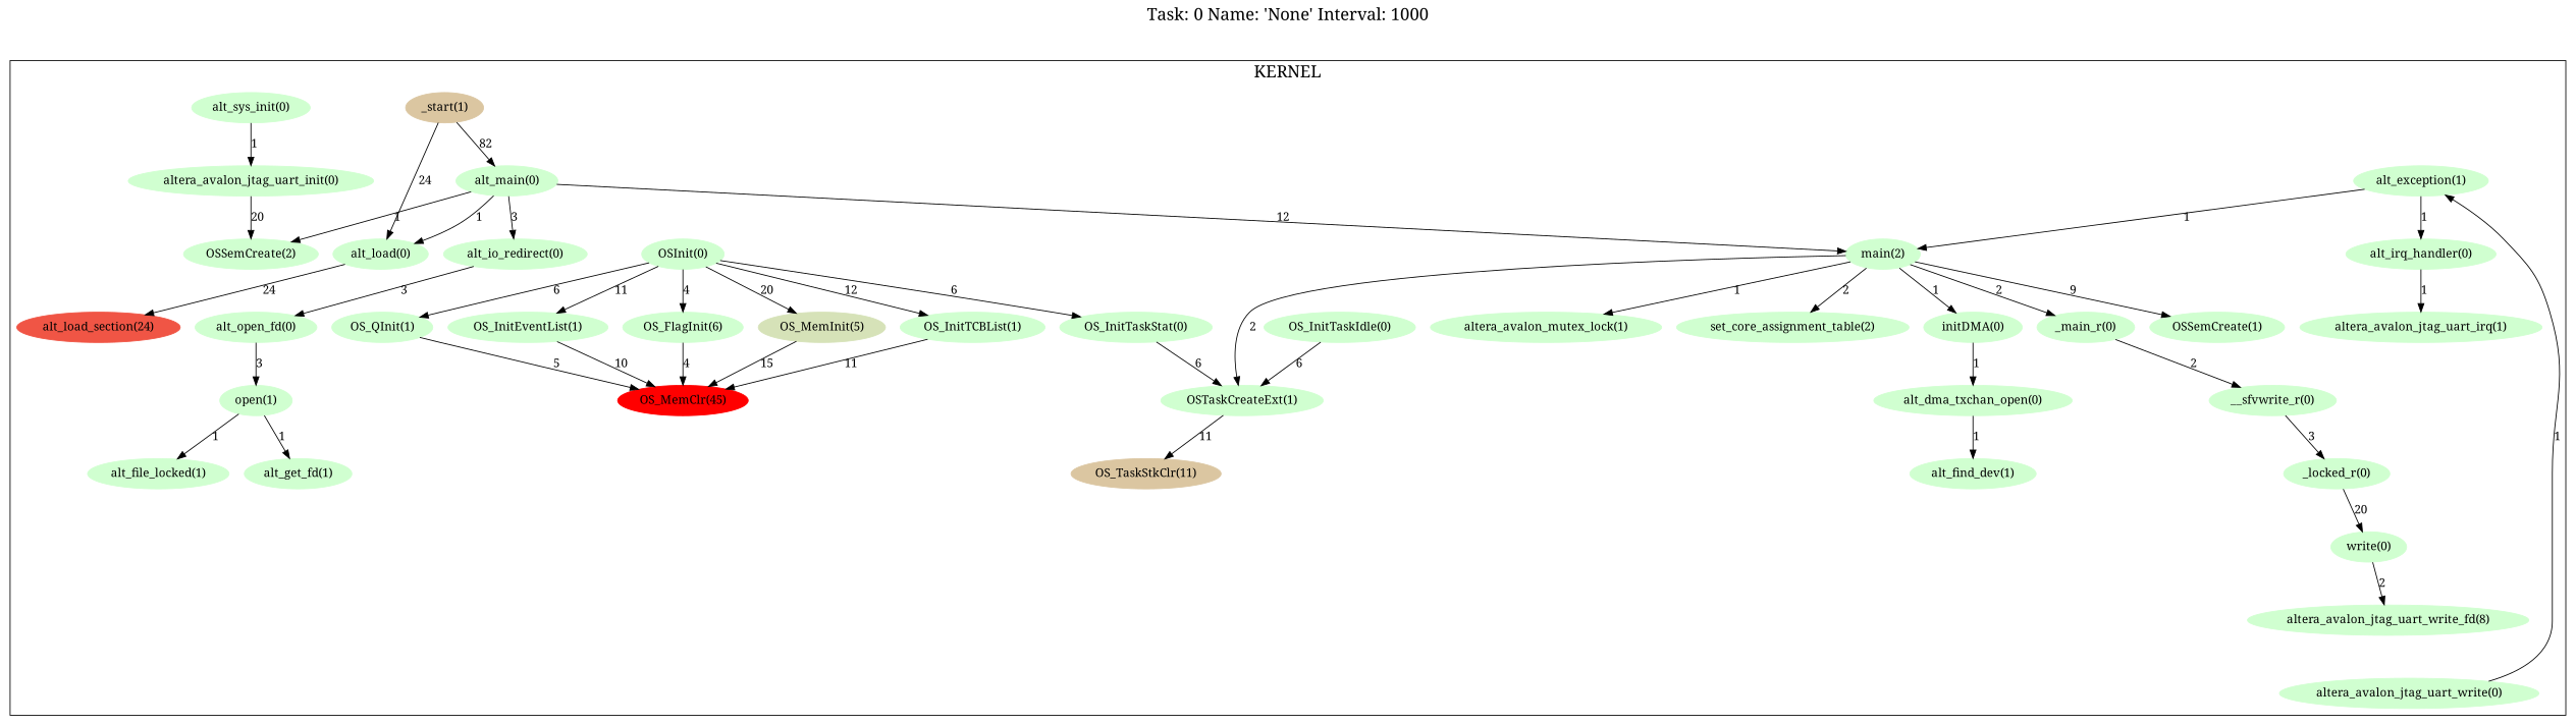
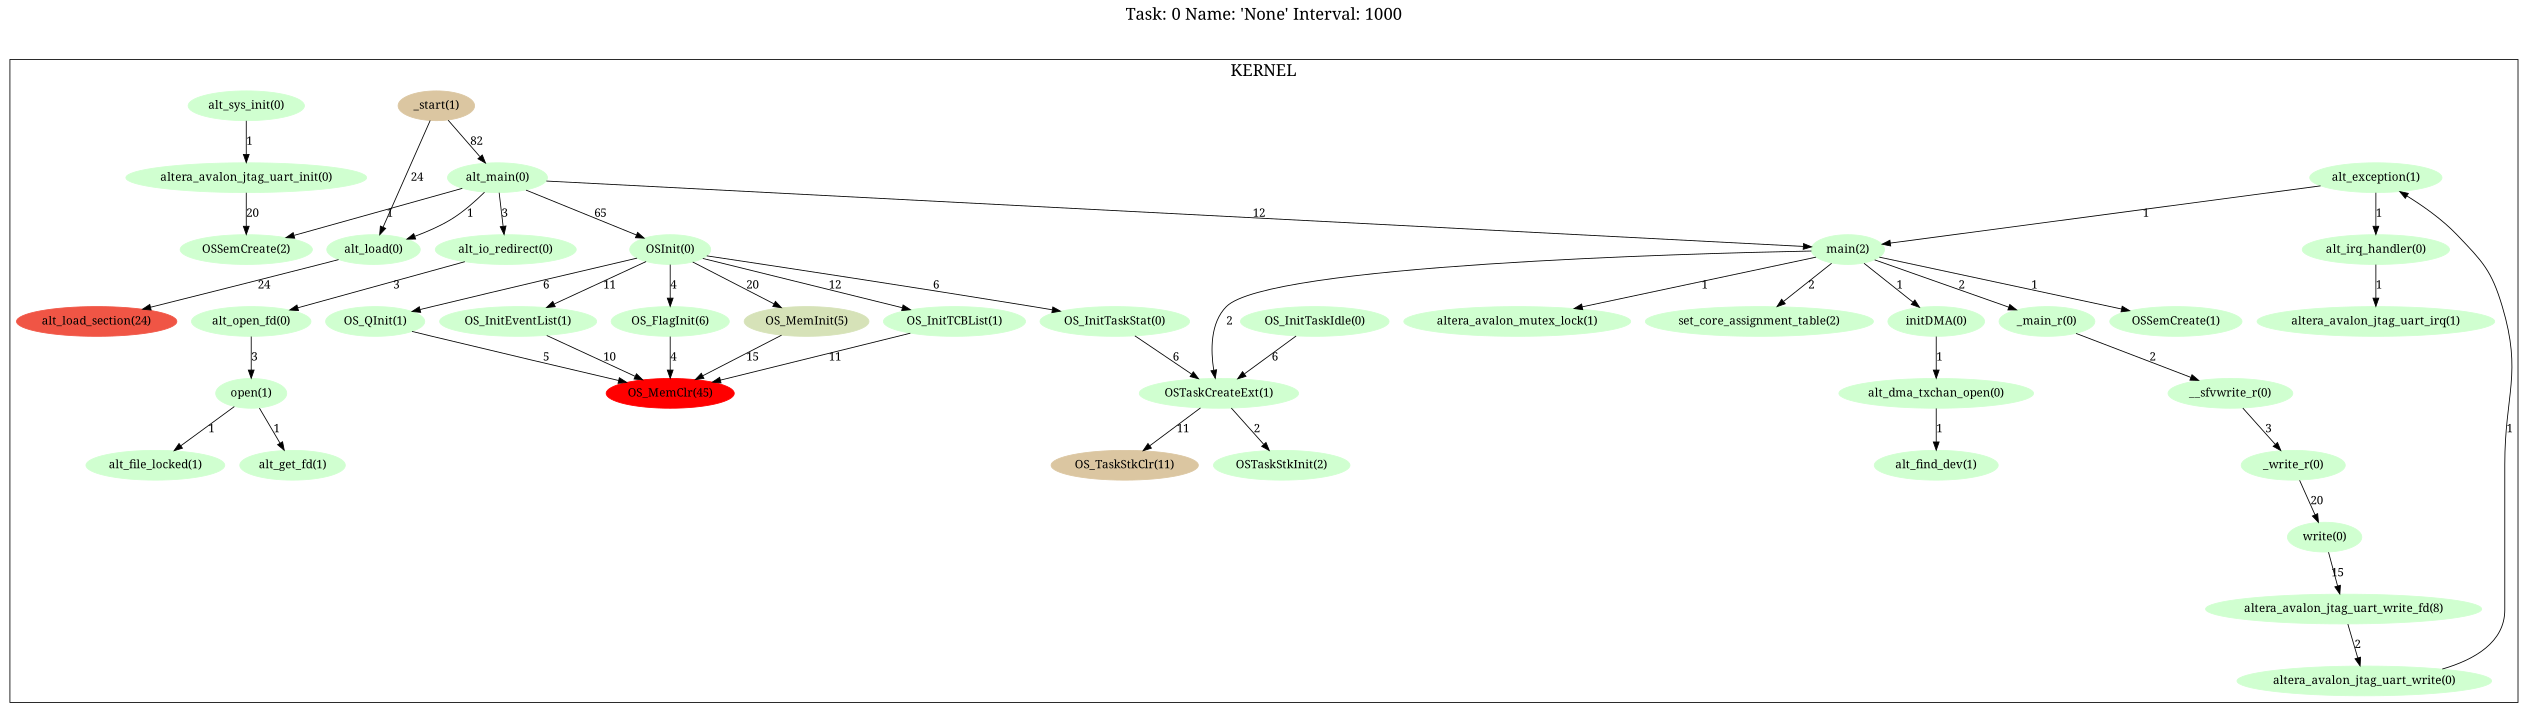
  digraph {
    fontname="Noto Serif"
    fontsize=20
    label="Task: 0 Name: 'None' Interval: 1000"
    labelloc=t
    node [color="#d0ffd0" fontname="Noto Serif" style=filled]
    edge [fontname="Noto Serif"]
    n1 [label="alt_exception(1)"]
    n2 [label="alt_irq_handler(0)"]
    n3 [label="altera_avalon_jtag_uart_irq(1)"]
    n4 [color="#dbc6a1" label="_start(1)"]
    n5 [label="alt_load(0)"]
    n6 [label="alt_main(0)"]
    n7 [color="#f05545" label="alt_load_section(24)"]
    n8 [label="main(2)"]
    n9 [label="OSInit(0)"]
    n10 [label="OSSemCreate(2)"]
    n11 [label="alt_sys_init(0)"]
    n12 [label="alt_io_redirect(0)"]
    n13 [label="OSSemCreate(1)"]
    n14 [label="_main_r(0)"]
    n15 [label="altera_avalon_mutex_lock(1)"]
    n16 [label="set_core_assignment_table(2)"]
    n17 [label="initDMA(0)"]
    n18 [label="OSTaskCreateExt(1)"]
    n19 [label="__sfvwrite_r(0)"]
    n20 [label="alt_dma_txchan_open(0)"]
    n21 [color="#dbc6a1" label="OS_TaskStkClr(11)"]
-   n23 [label="_locked_r(0)"]
+   n22 [label="OSTaskStkInit(2)"]
+   n23 [label="_write_r(0)"]
    n24 [label="write(0)"]
    n25 [label="altera_avalon_jtag_uart_write_fd(8)"]
    n26 [label="OS_InitTCBList(1)"]
    n27 [label="OS_InitEventList(1)"]
    n28 [label="OS_FlagInit(6)"]
    n29 [color="#d6e2b8" label="OS_MemInit(5)"]
    n30 [label="OS_QInit(1)"]
    n31 [label="OS_InitTaskIdle(0)"]
    n32 [label="OS_InitTaskStat(0)"]
    n33 [label="altera_avalon_jtag_uart_init(0)"]
    n34 [label="alt_open_fd(0)"]
    n35 [label="altera_avalon_jtag_uart_write(0)"]
    n36 [color="#ff0000" label="OS_MemClr(45)"]
    n37 [label="alt_find_dev(1)"]
    n38 [label="open(1)"]
    n39 [label="alt_file_locked(1)"]
    n40 [label="alt_get_fd(1)"]
    subgraph cluster_1 {
      label=KERNEL
      n1
      n2
      n3
      n4
      n5
      n6
      n7
      n8
      n9
      n10
      n11
      n12
      n13
      n14
      n15
      n16
      n17
      n18
      n19
      n20
      n21
+     n22
      n23
      n24
      n25
      n26
      n27
      n28
      n29
      n30
      n31
      n32
      n33
      n34
      n35
      n36
      n37
      n38
      n39
      n40
    }
    n1 -> n2 [label=1]
    n1 -> n8 [label=1]
    n2 -> n3 [label=1]
    n4 -> n5 [label=24]
    n4 -> n6 [label=82]
    n5 -> n7 [label=24]
    n6 -> n5 [label=1]
    n6 -> n8 [label=12]
+   n6 -> n9 [label=65]
    n6 -> n10 [label=1]
    n6 -> n12 [label=3]
-   n8 -> n13 [label=9]
+   n8 -> n13 [label=1]
    n8 -> n14 [label=2]
    n8 -> n15 [label=1]
    n8 -> n16 [label=2]
    n8 -> n17 [label=1]
    n8 -> n18 [label=2]
    n9 -> n26 [label=12]
    n9 -> n27 [label=11]
    n9 -> n28 [label=4]
    n9 -> n29 [label=20]
    n9 -> n30 [label=6]
    n9 -> n32 [label=6]
    n11 -> n33 [label=1]
    n12 -> n34 [label=3]
    n14 -> n19 [label=2]
    n17 -> n20 [label=1]
    n18 -> n21 [label=11]
+   n18 -> n22 [label=2]
    n19 -> n23 [label=3]
    n20 -> n37 [label=1]
    n23 -> n24 [label=20]
-   n24 -> n25 [label=2]
+   n24 -> n25 [label=15]
+   n25 -> n35 [label=2]
    n26 -> n36 [label=11]
    n27 -> n36 [label=10]
    n28 -> n36 [label=4]
    n29 -> n36 [label=15]
    n30 -> n36 [label=5]
    n31 -> n18 [label=6]
    n32 -> n18 [label=6]
    n33 -> n10 [label=20]
    n34 -> n38 [label=3]
    n35 -> n1 [label=1]
    n38 -> n39 [label=1]
    n38 -> n40 [label=1]
  }
